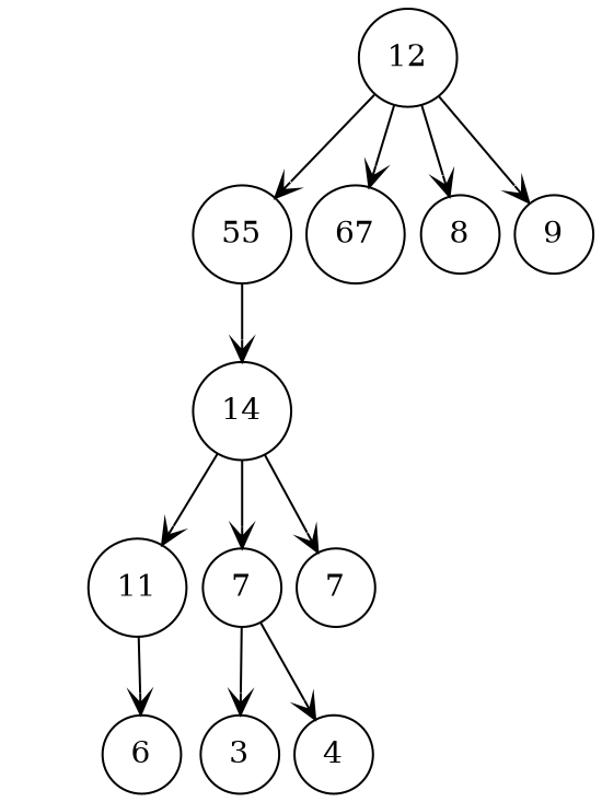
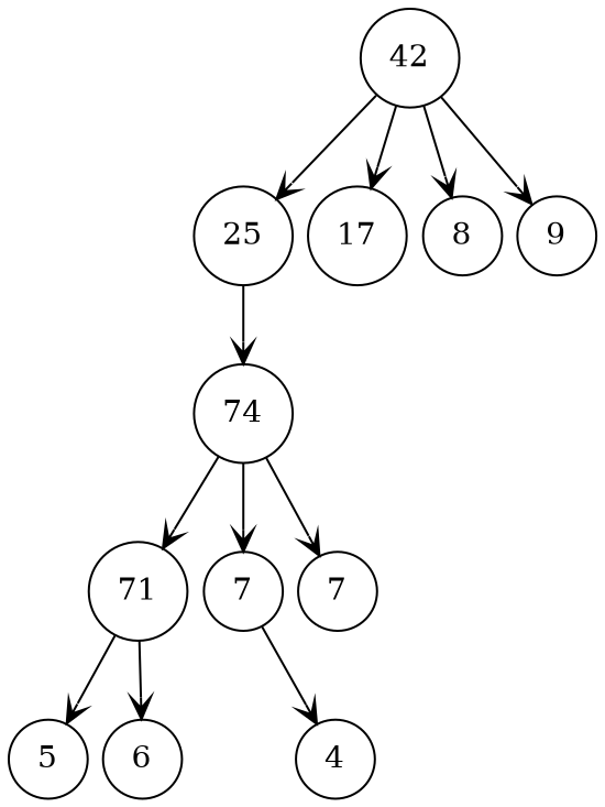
  digraph {
    nodesep=0.1
    node [shape=circle]
    edge [arrowhead=vee]
-   42 [label=12]
-   25 [label=55]
-   17 [label=67]
+   42
+   25
+   17
    8
    9
-   14
-   11
+   14 [label=74]
+   11 [label=71]
    n8 [label=7]
    7
+   5
    6
-   3
    4
    42 -> 25
    42 -> 17
    42 -> 8
    42 -> 9
    25 -> 14
    14 -> 11
    14 -> n8
    14 -> 7
+   11 -> 5
    11 -> 6
-   n8 -> 3
    n8 -> 4
  }
